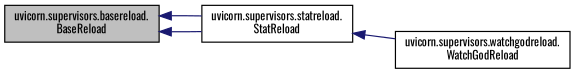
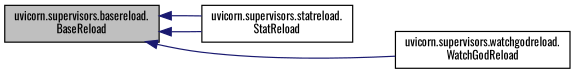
  digraph {
    fontname=Oswald
    rankdir=LR
    node [color=black fillcolor=white fontname=Oswald fontsize=10 shape=record style=filled]
    edge [color=midnightblue dir=back fontname=Oswald fontsize=10 labelfontname=Helvetica labelfontsize=10 style=solid]
    n1 [fillcolor=grey75 fontcolor=black height=0.2 label="uvicorn.supervisors.basereload.\lBaseReload" width=0.4]
    n2 [height=0.2 label="uvicorn.supervisors.statreload.\lStatReload" width=0.4]
    n3 [height=0.2 label="uvicorn.supervisors.watchgodreload.\lWatchGodReload" width=0.4]
    n1 -> n2
    n1 -> n2
-   n2 -> n3
+   n1 -> n3
  }
